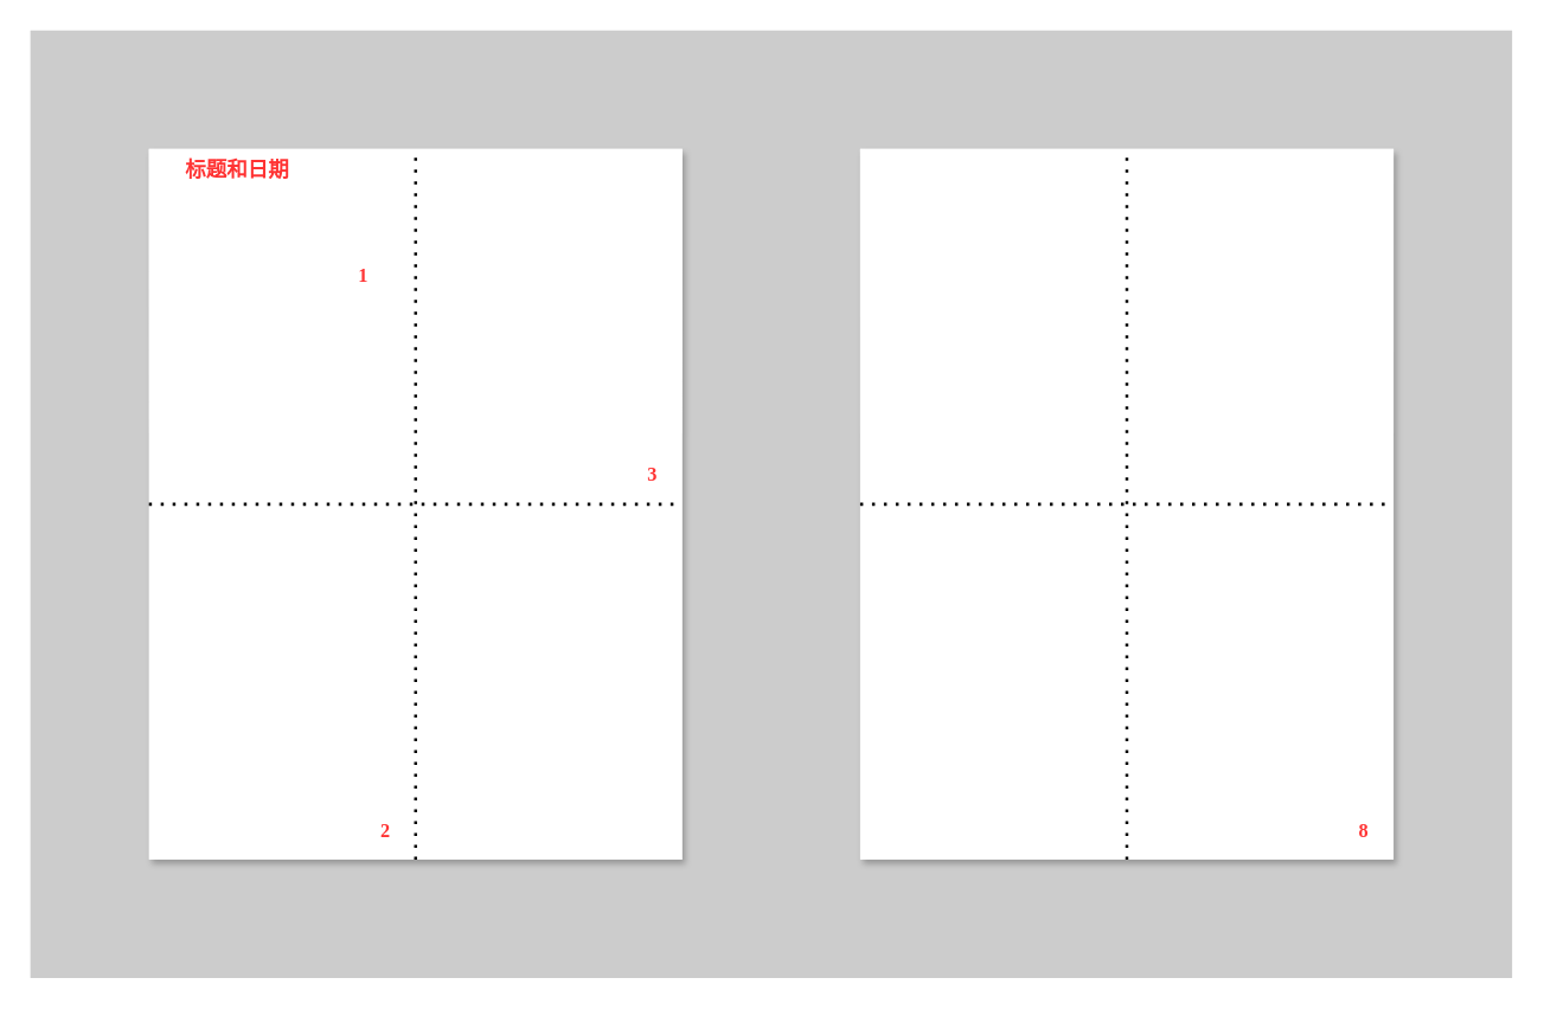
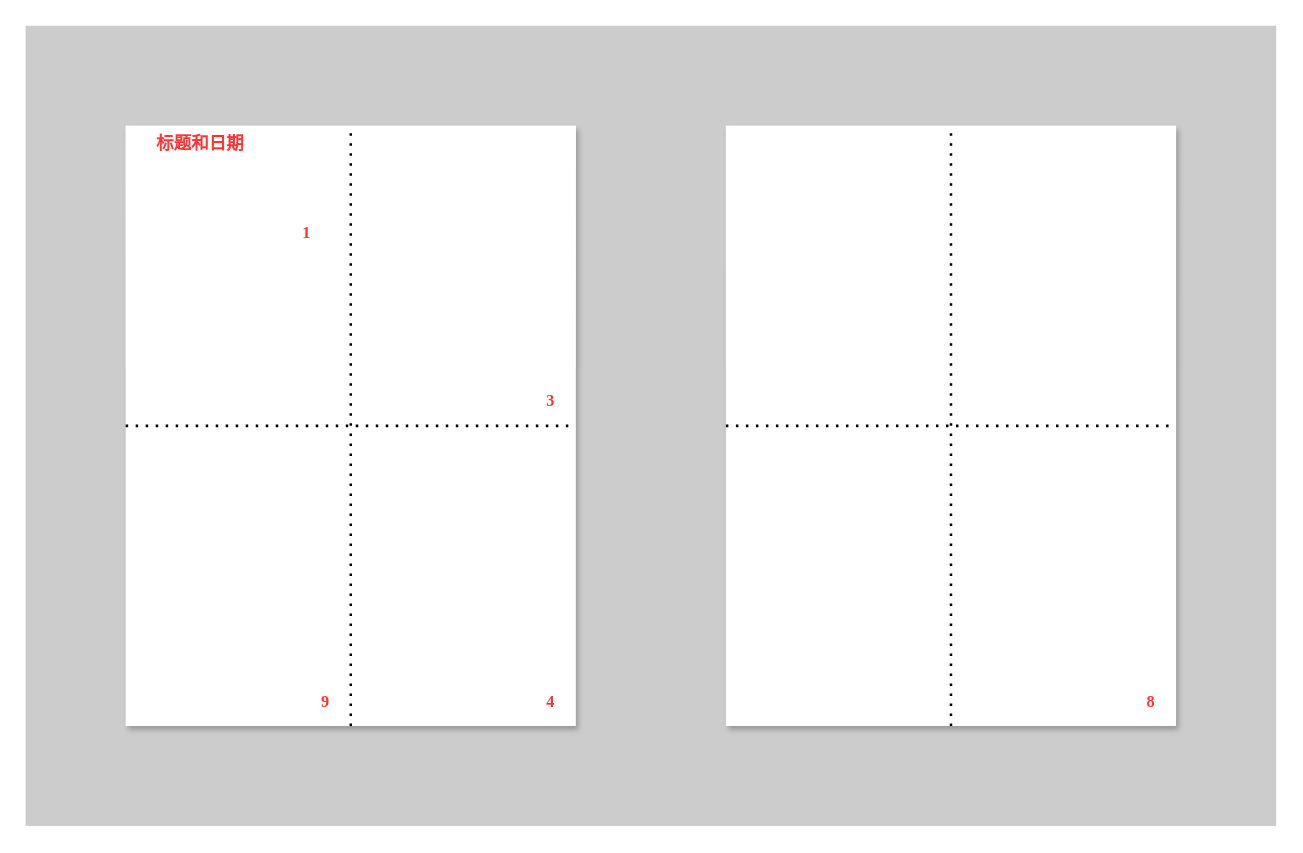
  <mxCell id="0" />
  <mxCell id="1" parent="0" />
  <mxCell id="2" value="" style="rounded=0;whiteSpace=wrap;html=1;shadow=0;glass=0;sketch=0;fontFamily=Times New Roman;fontSize=14;fontColor=#FF3333;strokeWidth=1;fillColor=#CCCCCC;strokeColor=none;" vertex="1" parent="1"><mxGeometry x="20" y="20" width="1000" height="640" as="geometry" /></mxCell>
  <mxCell id="3" value="" style="rounded=0;whiteSpace=wrap;html=1;sketch=0;shadow=1;glass=1;strokeWidth=0;strokeColor=none;" vertex="1" parent="1"><mxGeometry x="100" width="360" height="480" as="geometry" y="100" /></mxCell>
  <mxCell id="4" value="" style="endArrow=none;dashed=1;html=1;dashPattern=1 3;strokeWidth=2;rounded=0;entryX=0.5;entryY=0;entryDx=0;entryDy=0;exitX=0.5;exitY=1;exitDx=0;exitDy=0;" edge="1" parent="1" source="3" target="3"><mxGeometry width="50" height="50" relative="1" as="geometry"><mxPoint x="260" y="580" as="sourcePoint" /><mxPoint x="310" y="530" as="targetPoint" /></mxGeometry></mxCell>
  <mxCell id="5" value="" style="endArrow=none;dashed=1;html=1;dashPattern=1 3;strokeWidth=2;rounded=0;entryX=1;entryY=0.5;entryDx=0;entryDy=0;exitX=0;exitY=0.5;exitDx=0;exitDy=0;" edge="1" parent="1" source="3" target="3"><mxGeometry width="50" height="50" relative="1" as="geometry"><mxPoint x="240" y="370" as="sourcePoint" /><mxPoint x="290" y="320" as="targetPoint" /></mxGeometry></mxCell>
  <mxCell id="6" value="标题和日期" style="text;html=1;strokeColor=none;fillColor=none;align=center;verticalAlign=middle;whiteSpace=wrap;rounded=0;fontFamily=宋体;fontSize=14;fontColor=#FF3333;fontStyle=1" vertex="1" parent="1"><mxGeometry x="100" width="120" height="30" as="geometry" y="100" /></mxCell>
  <mxCell id="7" value="1" style="text;html=1;strokeColor=none;fillColor=none;align=center;verticalAlign=middle;whiteSpace=wrap;rounded=0;fontFamily=Times New Roman;fontSize=13;fontColor=#FF3333;fontStyle=1" vertex="1" parent="1"><mxGeometry x="225" y="165" width="40" height="40" as="geometry" /></mxCell>
+ <mxCell id="8" value="4" style="text;html=1;strokeColor=none;fillColor=none;align=center;verticalAlign=middle;whiteSpace=wrap;rounded=0;fontFamily=Times New Roman;fontSize=13;fontColor=#FF3333;fontStyle=1" vertex="1" parent="1"><mxGeometry x="420" y="540" width="40" height="40" as="geometry" /></mxCell>
  <mxCell id="9" value="3&lt;span style=&quot;color: rgba(0 , 0 , 0 , 0) ; font-family: monospace ; font-size: 0px&quot;&gt;%3CmxGraphModel%3E%3Croot%3E%3CmxCell%20id%3D%220%22%2F%3E%3CmxCell%20id%3D%221%22%20parent%3D%220%22%2F%3E%3CmxCell%20id%3D%222%22%20value%3D%221%22%20style%3D%22text%3Bhtml%3D1%3BstrokeColor%3Dnone%3BfillColor%3Dnone%3Balign%3Dcenter%3BverticalAlign%3Dmiddle%3BwhiteSpace%3Dwrap%3Brounded%3D0%3BfontFamily%3DTimes%20New%20Roman%3BfontSize%3D13%3BfontColor%3D%23FF3333%3B%22%20vertex%3D%221%22%20parent%3D%221%22%3E%3CmxGeometry%20x%3D%22340%22%20y%3D%22200%22%20width%3D%2240%22%20height%3D%2240%22%20as%3D%22geometry%22%2F%3E%3C%2FmxCell%3E%3C%2Froot%3E%3C%2FmxGraphModel%3E&lt;/span&gt;" style="text;html=1;strokeColor=none;fillColor=none;align=center;verticalAlign=middle;whiteSpace=wrap;rounded=0;fontFamily=Times New Roman;fontSize=13;fontColor=#FF3333;fontStyle=1" vertex="1" parent="1"><mxGeometry x="420" y="300" width="40" height="40" as="geometry" /></mxCell>
- <mxCell id="10" value="2" style="text;html=1;strokeColor=none;fillColor=none;align=center;verticalAlign=middle;whiteSpace=wrap;rounded=0;fontFamily=Times New Roman;fontSize=13;fontColor=#FF3333;fontStyle=1" vertex="1" parent="1"><mxGeometry x="240" y="540" width="40" height="40" as="geometry" /></mxCell>
+ <mxCell id="10" value="9" style="text;html=1;strokeColor=none;fillColor=none;align=center;verticalAlign=middle;whiteSpace=wrap;rounded=0;fontFamily=Times New Roman;fontSize=13;fontColor=#FF3333;fontStyle=1" vertex="1" parent="1"><mxGeometry x="240" y="540" width="40" height="40" as="geometry" /></mxCell>
  <mxCell id="11" value="" style="rounded=0;whiteSpace=wrap;html=1;sketch=0;shadow=1;strokeWidth=0;glass=1;strokeColor=none;" vertex="1" parent="1"><mxGeometry x="580" width="360" height="480" as="geometry" y="100" /></mxCell>
  <mxCell id="12" value="" style="endArrow=none;dashed=1;html=1;dashPattern=1 3;strokeWidth=2;rounded=0;entryX=0.5;entryY=0;entryDx=0;entryDy=0;exitX=0.5;exitY=1;exitDx=0;exitDy=0;" edge="1" parent="1" source="11" target="11"><mxGeometry width="50" height="50" relative="1" as="geometry"><mxPoint x="740" y="580" as="sourcePoint" /><mxPoint x="790" y="530" as="targetPoint" /></mxGeometry></mxCell>
  <mxCell id="13" value="" style="endArrow=none;dashed=1;html=1;dashPattern=1 3;strokeWidth=2;rounded=0;entryX=1;entryY=0.5;entryDx=0;entryDy=0;exitX=0;exitY=0.5;exitDx=0;exitDy=0;" edge="1" parent="1" source="11" target="11"><mxGeometry width="50" height="50" relative="1" as="geometry"><mxPoint x="720" y="370" as="sourcePoint" /><mxPoint x="770" y="320" as="targetPoint" /></mxGeometry></mxCell>
  <mxCell id="14" value="8" style="text;html=1;strokeColor=none;fillColor=none;align=center;verticalAlign=middle;whiteSpace=wrap;rounded=0;fontFamily=Times New Roman;fontSize=13;fontColor=#FF3333;fontStyle=1" vertex="1" parent="1"><mxGeometry x="900" y="540" width="40" height="40" as="geometry" /></mxCell>
